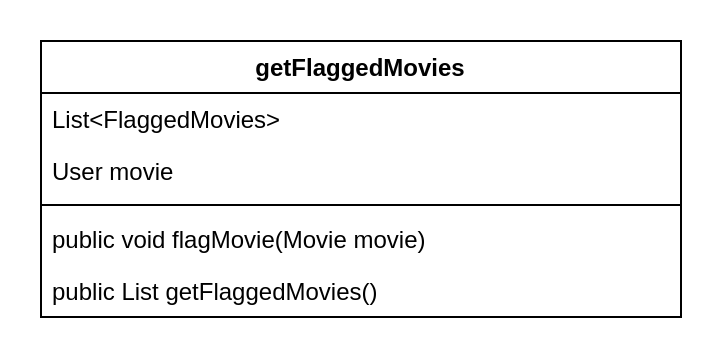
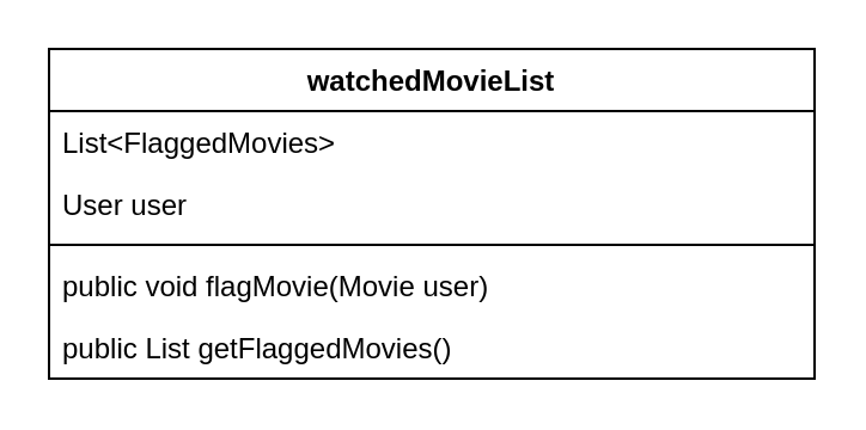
  <mxCell id="0" />
  <mxCell id="1" parent="0" />
- <mxCell id="2" value="getFlaggedMovies" style="swimlane;fontStyle=1;align=center;verticalAlign=top;childLayout=stackLayout;horizontal=1;startSize=26;horizontalStack=0;resizeParent=1;resizeParentMax=0;resizeLast=0;collapsible=1;marginBottom=0;" vertex="1" parent="1"><mxGeometry x="20" y="20" width="320" height="138" as="geometry" /></mxCell>
+ <mxCell id="2" value="watchedMovieList" style="swimlane;fontStyle=1;align=center;verticalAlign=top;childLayout=stackLayout;horizontal=1;startSize=26;horizontalStack=0;resizeParent=1;resizeParentMax=0;resizeLast=0;collapsible=1;marginBottom=0;" vertex="1" parent="1"><mxGeometry x="20" y="20" width="320" height="138" as="geometry" /></mxCell>
  <mxCell id="3" value="List&lt;FlaggedMovies&gt;" style="text;strokeColor=none;fillColor=none;align=left;verticalAlign=top;spacingLeft=4;spacingRight=4;overflow=hidden;rotatable=0;points=[[0,0.5],[1,0.5]];portConstraint=eastwest;" vertex="1" parent="2"><mxGeometry y="26" width="320" height="26" as="geometry" /></mxCell>
- <mxCell id="4" value="User movie" style="text;strokeColor=none;fillColor=none;align=left;verticalAlign=top;spacingLeft=4;spacingRight=4;overflow=hidden;rotatable=0;points=[[0,0.5],[1,0.5]];portConstraint=eastwest;" vertex="1" parent="2"><mxGeometry y="52" width="320" height="26" as="geometry" /></mxCell>
+ <mxCell id="4" value="User user" style="text;strokeColor=none;fillColor=none;align=left;verticalAlign=top;spacingLeft=4;spacingRight=4;overflow=hidden;rotatable=0;points=[[0,0.5],[1,0.5]];portConstraint=eastwest;" vertex="1" parent="2"><mxGeometry y="52" width="320" height="26" as="geometry" /></mxCell>
  <mxCell id="5" value="" style="line;strokeWidth=1;fillColor=none;align=left;verticalAlign=middle;spacingTop=-1;spacingLeft=3;spacingRight=3;rotatable=0;labelPosition=right;points=[];portConstraint=eastwest;" vertex="1" parent="2"><mxGeometry y="78" width="320" height="8" as="geometry" /></mxCell>
- <mxCell id="6" value="public void flagMovie(Movie movie)" style="text;strokeColor=none;fillColor=none;align=left;verticalAlign=top;spacingLeft=4;spacingRight=4;overflow=hidden;rotatable=0;points=[[0,0.5],[1,0.5]];portConstraint=eastwest;" vertex="1" parent="2"><mxGeometry y="86" width="320" height="26" as="geometry" /></mxCell>
+ <mxCell id="6" value="public void flagMovie(Movie user)" style="text;strokeColor=none;fillColor=none;align=left;verticalAlign=top;spacingLeft=4;spacingRight=4;overflow=hidden;rotatable=0;points=[[0,0.5],[1,0.5]];portConstraint=eastwest;" vertex="1" parent="2"><mxGeometry y="86" width="320" height="26" as="geometry" /></mxCell>
  <mxCell id="7" value="public List getFlaggedMovies()" style="text;strokeColor=none;fillColor=none;align=left;verticalAlign=top;spacingLeft=4;spacingRight=4;overflow=hidden;rotatable=0;points=[[0,0.5],[1,0.5]];portConstraint=eastwest;" vertex="1" parent="2"><mxGeometry y="112" width="320" height="26" as="geometry" /></mxCell>
